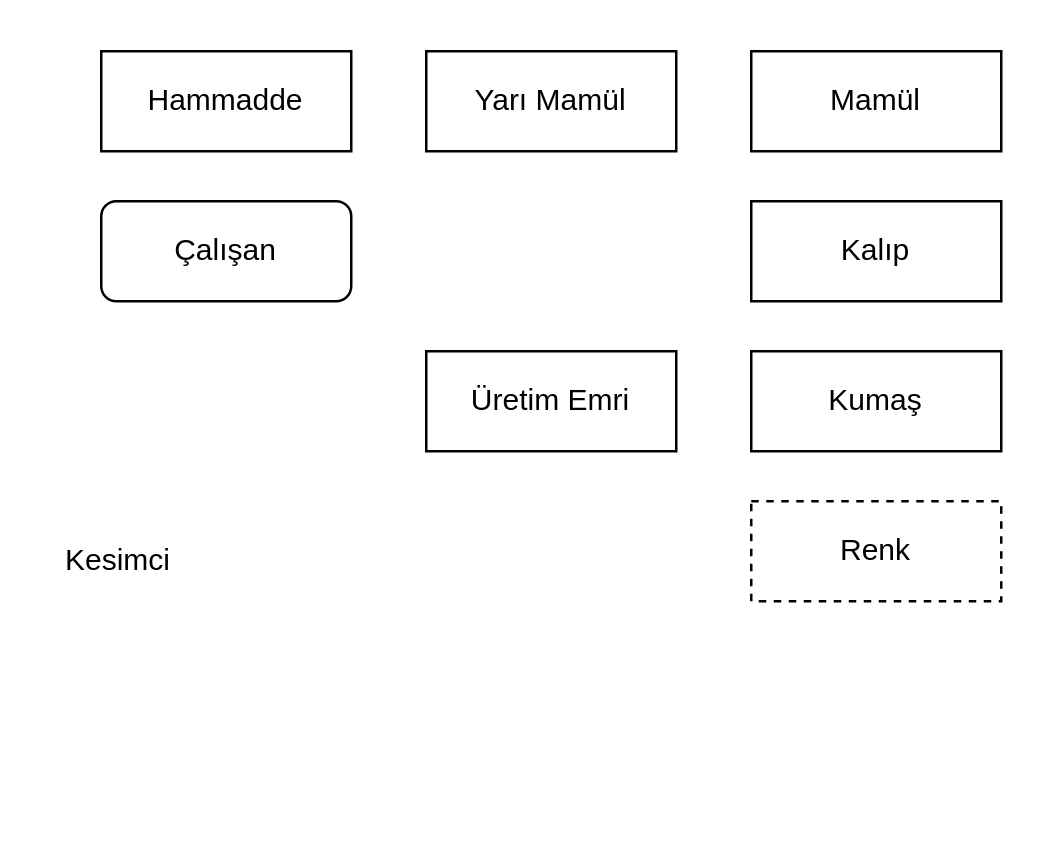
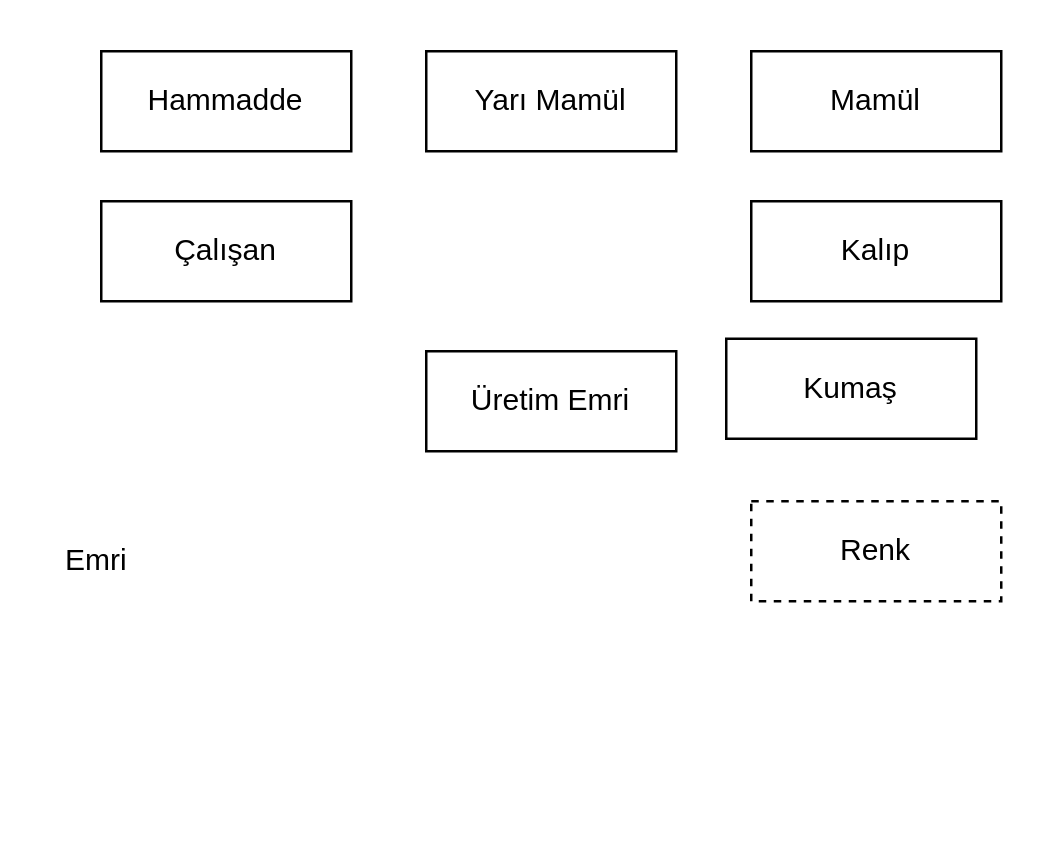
  <mxCell id="0" />
  <mxCell id="1" parent="0" />
  <mxCell id="2" value="Hammadde" style="whiteSpace=wrap;html=1;align=center;" vertex="1" parent="1"><mxGeometry x="40" y="20" width="100" height="40" as="geometry" /></mxCell>
  <mxCell id="3" value="Yarı Mamül" style="whiteSpace=wrap;html=1;align=center;" vertex="1" parent="1"><mxGeometry x="170" y="20" width="100" height="40" as="geometry" /></mxCell>
  <mxCell id="4" value="Mamül" style="whiteSpace=wrap;html=1;align=center;" vertex="1" parent="1"><mxGeometry x="300" y="20" width="100" height="40" as="geometry" /></mxCell>
- <mxCell id="5" value="Çalışan" style="whiteSpace=wrap;html=1;align=center;rounded=1;" vertex="1" parent="1"><mxGeometry x="40" y="80" width="100" height="40" as="geometry" /></mxCell>
+ <mxCell id="5" value="Çalışan" style="whiteSpace=wrap;html=1;align=center;" vertex="1" parent="1"><mxGeometry x="40" y="80" width="100" height="40" as="geometry" /></mxCell>
  <mxCell id="6" value="Kalıp" style="whiteSpace=wrap;html=1;align=center;" vertex="1" parent="1"><mxGeometry x="300" y="80" width="100" height="40" as="geometry" /></mxCell>
  <mxCell id="7" value="Üretim Emri" style="whiteSpace=wrap;html=1;align=center;" vertex="1" parent="1"><mxGeometry x="170" y="140" width="100" height="40" as="geometry" /></mxCell>
- <mxCell id="8" value="Kesimci&#10;" style="text;strokeColor=none;fillColor=none;spacingLeft=4;spacingRight=4;overflow=hidden;rotatable=0;points=[[0,0.5],[1,0.5]];portConstraint=eastwest;fontSize=12;" vertex="1" parent="1"><mxGeometry x="20" y="210" width="60" height="110" as="geometry" /></mxCell>
- <mxCell id="9" value="&lt;div align=&quot;center&quot;&gt;Kumaş&lt;/div&gt;" style="whiteSpace=wrap;html=1;align=center;" vertex="1" parent="1"><mxGeometry x="300" y="140" width="100" height="40" as="geometry" /></mxCell>
+ <mxCell id="8" value="Emri&#10;" style="text;strokeColor=none;fillColor=none;spacingLeft=4;spacingRight=4;overflow=hidden;rotatable=0;points=[[0,0.5],[1,0.5]];portConstraint=eastwest;fontSize=12;" vertex="1" parent="1"><mxGeometry x="20" y="210" width="60" height="110" as="geometry" /></mxCell>
+ <mxCell id="9" value="&lt;div align=&quot;center&quot;&gt;Kumaş&lt;/div&gt;" style="whiteSpace=wrap;html=1;align=center;" vertex="1" parent="1"><mxGeometry x="290" y="135" width="100" height="40" as="geometry" /></mxCell>
  <mxCell id="10" value="Renk" style="whiteSpace=wrap;html=1;align=center;dashed=1;" vertex="1" parent="1"><mxGeometry x="300" y="200" width="100" height="40" as="geometry" /></mxCell>
